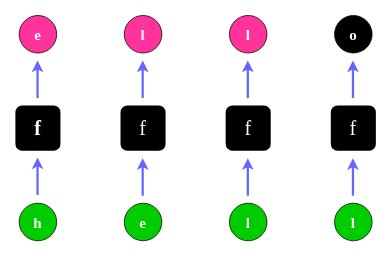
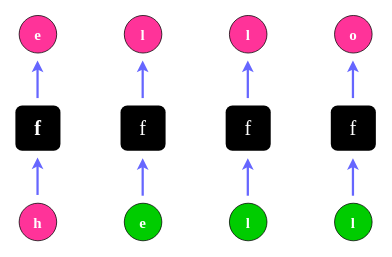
  <mxCell id="0" />
  <mxCell id="1" parent="0" />
  <mxCell id="2" value="&lt;font size=&quot;1&quot; data-font-src=&quot;https://fonts.googleapis.com/css?family=Italianno&quot; face=&quot;Italianno&quot; style=&quot;&quot; color=&quot;#ffffff&quot;&gt;&lt;b style=&quot;font-size: 27px;&quot;&gt;f&lt;/b&gt;&lt;/font&gt;" style="rounded=1;whiteSpace=wrap;html=1;fillColor=#000000;strokeColor=none;fontColor=#FF6666;" parent="1" vertex="1"><mxGeometry x="20" y="140" width="60" height="60" as="geometry" /></mxCell>
  <mxCell id="3" value="&lt;font color=&quot;#ffffff&quot; face=&quot;Italianno&quot; style=&quot;font-size: 27px;&quot;&gt;f&lt;/font&gt;" style="rounded=1;whiteSpace=wrap;html=1;fillColor=#000000;strokeColor=none;fontColor=#FF6666;" parent="1" vertex="1"><mxGeometry x="160" y="140" width="60" height="60" as="geometry" /></mxCell>
  <mxCell id="4" value="&lt;span style=&quot;color: rgb(255, 255, 255); font-family: Italianno; font-size: 27px;&quot;&gt;f&lt;/span&gt;" style="rounded=1;whiteSpace=wrap;html=1;fillColor=#000000;strokeColor=none;fontColor=#FF6666;" parent="1" vertex="1"><mxGeometry x="300" y="140" width="60" height="60" as="geometry" /></mxCell>
  <mxCell id="5" value="&lt;span style=&quot;color: rgb(255, 255, 255); font-family: Italianno; font-size: 27px;&quot;&gt;f&lt;/span&gt;" style="rounded=1;whiteSpace=wrap;html=1;fillColor=#000000;strokeColor=none;fontColor=#FF6666;" parent="1" vertex="1"><mxGeometry x="440" y="140" width="60" height="60" as="geometry" /></mxCell>
  <mxCell id="6" style="edgeStyle=orthogonalEdgeStyle;rounded=0;orthogonalLoop=1;jettySize=auto;html=1;exitX=0.5;exitY=0;exitDx=0;exitDy=0;strokeWidth=3;strokeColor=#6666FF;fontColor=#FF6666;" parent="1" edge="1"><mxGeometry relative="1" as="geometry"><mxPoint x="49.5" y="259" as="sourcePoint" /><mxPoint x="49.5" y="209" as="targetPoint" /></mxGeometry></mxCell>
- <mxCell id="7" value="&lt;font face=&quot;Ubuntu&quot; style=&quot;font-size: 20px;&quot;&gt;&lt;b&gt;h&lt;/b&gt;&lt;/font&gt;" style="ellipse;whiteSpace=wrap;html=1;aspect=fixed;fillColor=#00CC00;fontColor=#FFFFFF;" vertex="1" parent="1"><mxGeometry x="25" y="270" width="50" height="50" as="geometry" /></mxCell>
+ <mxCell id="7" value="&lt;font face=&quot;Ubuntu&quot; style=&quot;font-size: 20px;&quot;&gt;&lt;b&gt;h&lt;/b&gt;&lt;/font&gt;" style="ellipse;whiteSpace=wrap;html=1;aspect=fixed;fillColor=#ff3399;fontColor=#FFFFFF;" vertex="1" parent="1"><mxGeometry x="25" y="270" width="50" height="50" as="geometry" /></mxCell>
  <mxCell id="8" style="edgeStyle=orthogonalEdgeStyle;rounded=0;orthogonalLoop=1;jettySize=auto;html=1;exitX=0.5;exitY=0;exitDx=0;exitDy=0;strokeWidth=3;strokeColor=#6666FF;fontColor=#FF6666;" edge="1" parent="1"><mxGeometry relative="1" as="geometry"><mxPoint x="49.5" y="130" as="sourcePoint" /><mxPoint x="49.5" y="80" as="targetPoint" /></mxGeometry></mxCell>
  <mxCell id="9" value="&lt;font face=&quot;Ubuntu&quot;&gt;&lt;span style=&quot;font-size: 20px;&quot;&gt;&lt;b&gt;e&lt;/b&gt;&lt;/span&gt;&lt;/font&gt;" style="ellipse;whiteSpace=wrap;html=1;aspect=fixed;fillColor=#FF3399;fontColor=#FFFFFF;" vertex="1" parent="1"><mxGeometry x="25" y="20" width="50" height="50" as="geometry" /></mxCell>
  <mxCell id="10" value="&lt;font face=&quot;Ubuntu&quot;&gt;&lt;span style=&quot;font-size: 20px;&quot;&gt;&lt;b&gt;l&lt;/b&gt;&lt;/span&gt;&lt;/font&gt;" style="ellipse;whiteSpace=wrap;html=1;aspect=fixed;fillColor=#FF3399;fontColor=#FFFFFF;" vertex="1" parent="1"><mxGeometry x="165" y="20" width="50" height="50" as="geometry" /></mxCell>
  <mxCell id="11" value="&lt;font face=&quot;Ubuntu&quot;&gt;&lt;span style=&quot;font-size: 20px;&quot;&gt;&lt;b&gt;l&lt;/b&gt;&lt;/span&gt;&lt;/font&gt;" style="ellipse;whiteSpace=wrap;html=1;aspect=fixed;fillColor=#FF3399;fontColor=#FFFFFF;" vertex="1" parent="1"><mxGeometry x="305" y="20" width="50" height="50" as="geometry" /></mxCell>
- <mxCell id="12" value="&lt;font face=&quot;Ubuntu&quot;&gt;&lt;span style=&quot;font-size: 20px;&quot;&gt;&lt;b&gt;o&lt;/b&gt;&lt;/span&gt;&lt;/font&gt;" style="ellipse;whiteSpace=wrap;html=1;aspect=fixed;fillColor=#000000;fontColor=#FFFFFF;" vertex="1" parent="1"><mxGeometry x="445" y="20" width="50" height="50" as="geometry" /></mxCell>
+ <mxCell id="12" value="&lt;font face=&quot;Ubuntu&quot;&gt;&lt;span style=&quot;font-size: 20px;&quot;&gt;&lt;b&gt;o&lt;/b&gt;&lt;/span&gt;&lt;/font&gt;" style="ellipse;whiteSpace=wrap;html=1;aspect=fixed;fillColor=#FF3399;fontColor=#FFFFFF;" vertex="1" parent="1"><mxGeometry x="445" y="20" width="50" height="50" as="geometry" /></mxCell>
  <mxCell id="13" style="edgeStyle=orthogonalEdgeStyle;rounded=0;orthogonalLoop=1;jettySize=auto;html=1;exitX=0.5;exitY=0;exitDx=0;exitDy=0;strokeWidth=3;strokeColor=#6666FF;fontColor=#FF6666;" edge="1" parent="1"><mxGeometry relative="1" as="geometry"><mxPoint x="189.5" y="130" as="sourcePoint" /><mxPoint x="189.5" y="80" as="targetPoint" /></mxGeometry></mxCell>
  <mxCell id="14" style="edgeStyle=orthogonalEdgeStyle;rounded=0;orthogonalLoop=1;jettySize=auto;html=1;exitX=0.5;exitY=0;exitDx=0;exitDy=0;strokeWidth=3;strokeColor=#6666FF;fontColor=#FF6666;" edge="1" parent="1"><mxGeometry relative="1" as="geometry"><mxPoint x="329.5" y="130" as="sourcePoint" /><mxPoint x="329.5" y="80" as="targetPoint" /></mxGeometry></mxCell>
  <mxCell id="15" style="edgeStyle=orthogonalEdgeStyle;rounded=0;orthogonalLoop=1;jettySize=auto;html=1;exitX=0.5;exitY=0;exitDx=0;exitDy=0;strokeWidth=3;strokeColor=#6666FF;fontColor=#FF6666;" edge="1" parent="1"><mxGeometry relative="1" as="geometry"><mxPoint x="469.5" y="130" as="sourcePoint" /><mxPoint x="469.5" y="80" as="targetPoint" /></mxGeometry></mxCell>
  <mxCell id="16" value="&lt;font face=&quot;Ubuntu&quot; style=&quot;font-size: 20px;&quot;&gt;&lt;b&gt;e&lt;/b&gt;&lt;/font&gt;" style="ellipse;whiteSpace=wrap;html=1;aspect=fixed;fillColor=#00CC00;fontColor=#FFFFFF;" vertex="1" parent="1"><mxGeometry x="165" y="270" width="50" height="50" as="geometry" /></mxCell>
  <mxCell id="17" value="&lt;font face=&quot;Ubuntu&quot; style=&quot;font-size: 20px;&quot;&gt;&lt;b&gt;l&lt;/b&gt;&lt;/font&gt;" style="ellipse;whiteSpace=wrap;html=1;aspect=fixed;fillColor=#00CC00;fontColor=#FFFFFF;" vertex="1" parent="1"><mxGeometry x="305" y="270" width="50" height="50" as="geometry" /></mxCell>
  <mxCell id="18" value="&lt;font face=&quot;Ubuntu&quot; style=&quot;font-size: 20px;&quot;&gt;&lt;b&gt;l&lt;/b&gt;&lt;/font&gt;" style="ellipse;whiteSpace=wrap;html=1;aspect=fixed;fillColor=#00CC00;fontColor=#FFFFFF;" vertex="1" parent="1"><mxGeometry x="445" y="270" width="50" height="50" as="geometry" /></mxCell>
  <mxCell id="19" style="edgeStyle=orthogonalEdgeStyle;rounded=0;orthogonalLoop=1;jettySize=auto;html=1;exitX=0.5;exitY=0;exitDx=0;exitDy=0;strokeWidth=3;strokeColor=#6666FF;fontColor=#FF6666;" edge="1" parent="1"><mxGeometry relative="1" as="geometry"><mxPoint x="189.5" y="260" as="sourcePoint" /><mxPoint x="189.5" y="210" as="targetPoint" /></mxGeometry></mxCell>
  <mxCell id="20" style="edgeStyle=orthogonalEdgeStyle;rounded=0;orthogonalLoop=1;jettySize=auto;html=1;exitX=0.5;exitY=0;exitDx=0;exitDy=0;strokeWidth=3;strokeColor=#6666FF;fontColor=#FF6666;" edge="1" parent="1"><mxGeometry relative="1" as="geometry"><mxPoint x="329.5" y="260" as="sourcePoint" /><mxPoint x="329.5" y="210" as="targetPoint" /></mxGeometry></mxCell>
  <mxCell id="21" style="edgeStyle=orthogonalEdgeStyle;rounded=0;orthogonalLoop=1;jettySize=auto;html=1;exitX=0.5;exitY=0;exitDx=0;exitDy=0;strokeWidth=3;strokeColor=#6666FF;fontColor=#FF6666;" edge="1" parent="1"><mxGeometry relative="1" as="geometry"><mxPoint x="469.5" y="260" as="sourcePoint" /><mxPoint x="469.5" y="210" as="targetPoint" /></mxGeometry></mxCell>
